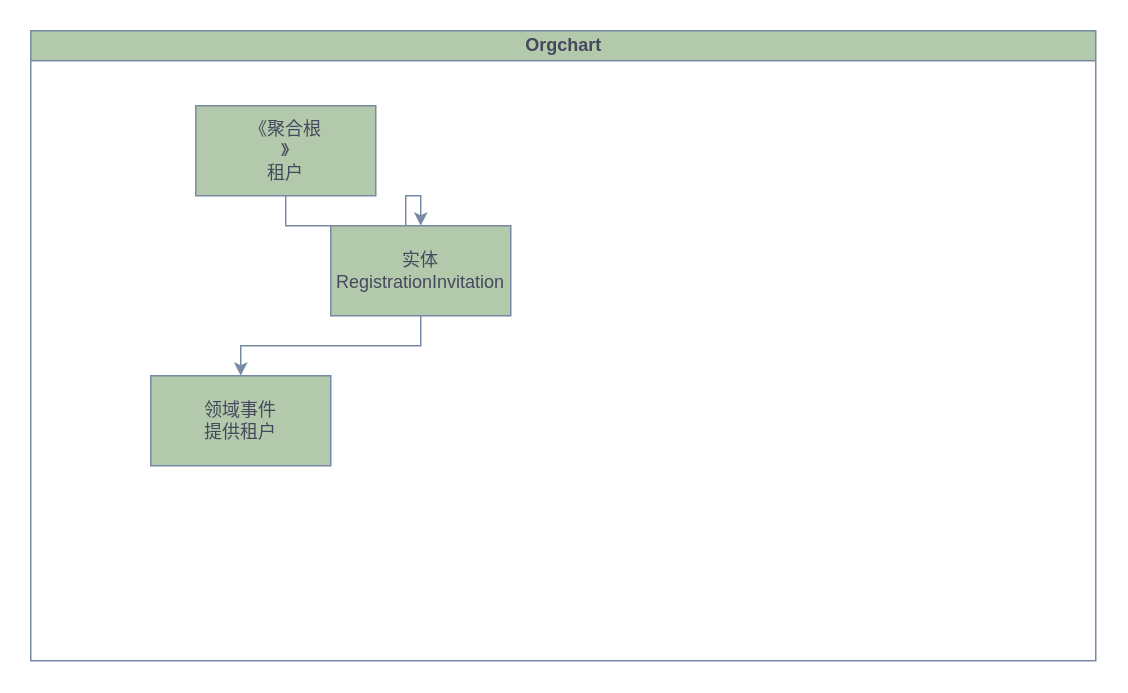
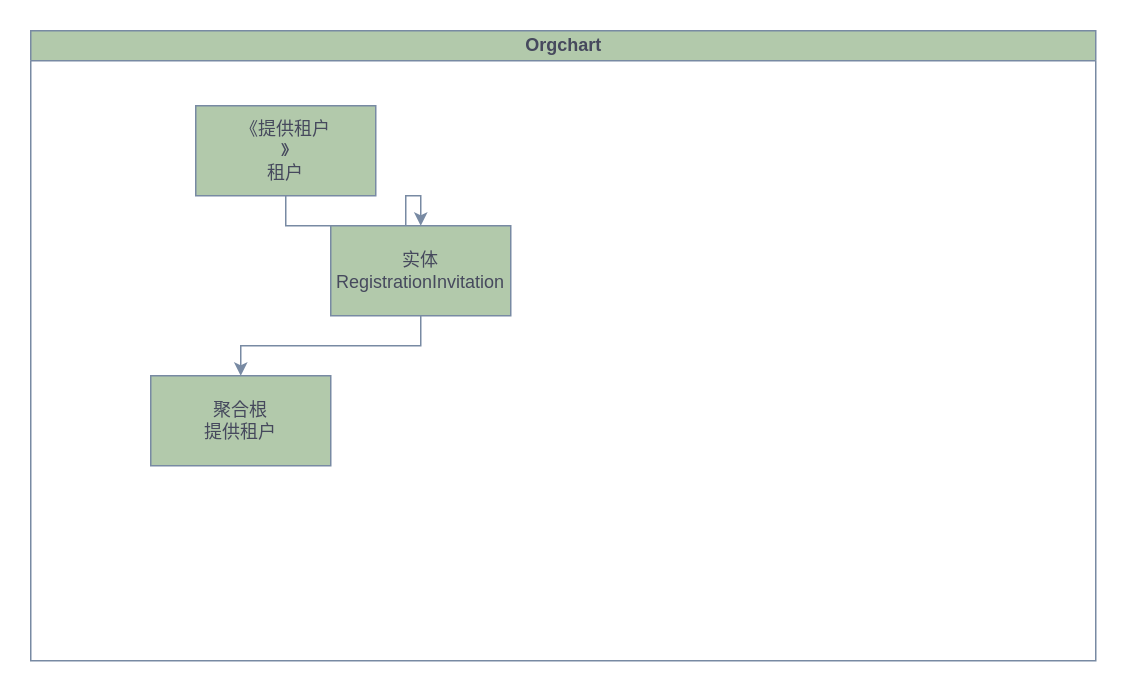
  <mxCell id="0" />
  <mxCell id="1" parent="0" />
  <mxCell id="2" value="Orgchart" style="swimlane;html=1;startSize=20;horizontal=1;containerType=tree;glass=0;labelBackgroundColor=none;fillColor=#B2C9AB;strokeColor=#788AA3;fontColor=#46495D;" parent="1" vertex="1"><mxGeometry x="20" y="20" width="710" height="420" as="geometry" /></mxCell>
- <mxCell id="3" value="《聚合根&lt;br&gt;》&lt;br&gt;租户" style="rounded=0;whiteSpace=wrap;html=1;fillColor=#B2C9AB;strokeColor=#788AA3;align=center;labelBackgroundColor=none;fontColor=#46495D;" parent="2" vertex="1"><mxGeometry x="110" y="50" width="120" height="60" as="geometry" /></mxCell>
+ <mxCell id="3" value="《提供租户&lt;br&gt;》&lt;br&gt;租户" style="rounded=0;whiteSpace=wrap;html=1;fillColor=#B2C9AB;strokeColor=#788AA3;align=center;labelBackgroundColor=none;fontColor=#46495D;" parent="2" vertex="1"><mxGeometry x="110" y="50" width="120" height="60" as="geometry" /></mxCell>
  <mxCell id="4" value="" style="edgeStyle=orthogonalEdgeStyle;rounded=0;orthogonalLoop=1;jettySize=auto;html=1;labelBackgroundColor=none;strokeColor=#788AA3;fontColor=default;" parent="2" source="3" target="5" edge="1"><mxGeometry relative="1" as="geometry" /></mxCell>
  <mxCell id="5" value="实体&lt;br&gt;RegistrationInvitation" style="rounded=0;whiteSpace=wrap;html=1;labelBackgroundColor=none;fillColor=#B2C9AB;strokeColor=#788AA3;fontColor=#46495D;" parent="2" vertex="1"><mxGeometry x="200" y="130" width="120" height="60" as="geometry" /></mxCell>
  <mxCell id="6" value="" style="edgeStyle=orthogonalEdgeStyle;rounded=0;orthogonalLoop=1;jettySize=auto;html=1;labelBackgroundColor=none;strokeColor=#788AA3;fontColor=default;" parent="2" source="5" target="7" edge="1"><mxGeometry relative="1" as="geometry"><mxPoint x="210" y="190" as="sourcePoint" /></mxGeometry></mxCell>
- <mxCell id="7" value="领域事件&lt;br&gt;提供租户" style="rounded=0;whiteSpace=wrap;html=1;labelBackgroundColor=none;fillColor=#B2C9AB;strokeColor=#788AA3;fontColor=#46495D;" parent="2" vertex="1"><mxGeometry x="80" y="230" width="120" height="60" as="geometry" /></mxCell>
+ <mxCell id="7" value="聚合根&lt;br&gt;提供租户" style="rounded=0;whiteSpace=wrap;html=1;labelBackgroundColor=none;fillColor=#B2C9AB;strokeColor=#788AA3;fontColor=#46495D;" parent="2" vertex="1"><mxGeometry x="80" y="230" width="120" height="60" as="geometry" /></mxCell>
